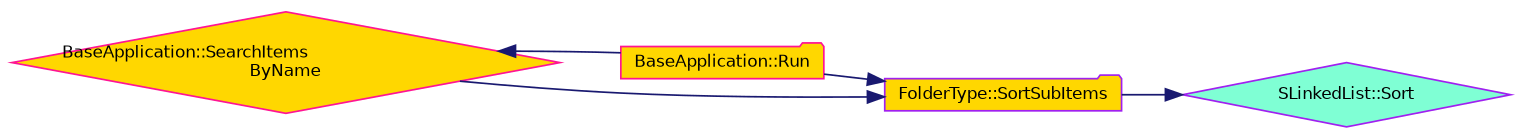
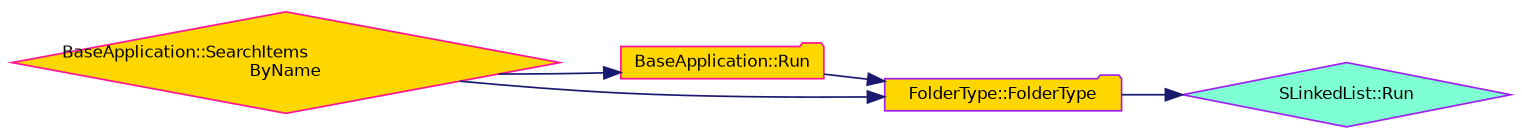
  digraph {
    rankdir=RL
    node [color=purple fillcolor=gold fontname=Helvetica fontsize=10 shape=diamond style=filled]
    edge [color=midnightblue dir=back fontname=Helvetica fontsize=10 labelfontname=Helvetica labelfontsize=10 style=solid]
-   n1 [fillcolor=aquamarine fontcolor=black height=0.2 label="SLinkedList::Sort" width=0.4]
-   n2 [height=0.2 label="FolderType::SortSubItems" shape=folder width=0.4]
+   n1 [fillcolor=aquamarine fontcolor=black height=0.2 label="SLinkedList::Run" width=0.4]
+   n2 [height=0.2 label="FolderType::FolderType" shape=folder width=0.4]
    n3 [color=deeppink height=0.2 label="BaseApplication::Run" shape=folder width=0.4]
    n4 [color=deeppink height=0.2 label="BaseApplication::SearchItems\lByName" width=0.4]
    n1 -> n2
    n2 -> n3
    n2 -> n4
-   n4 -> n3
+   n3 -> n4
  }
